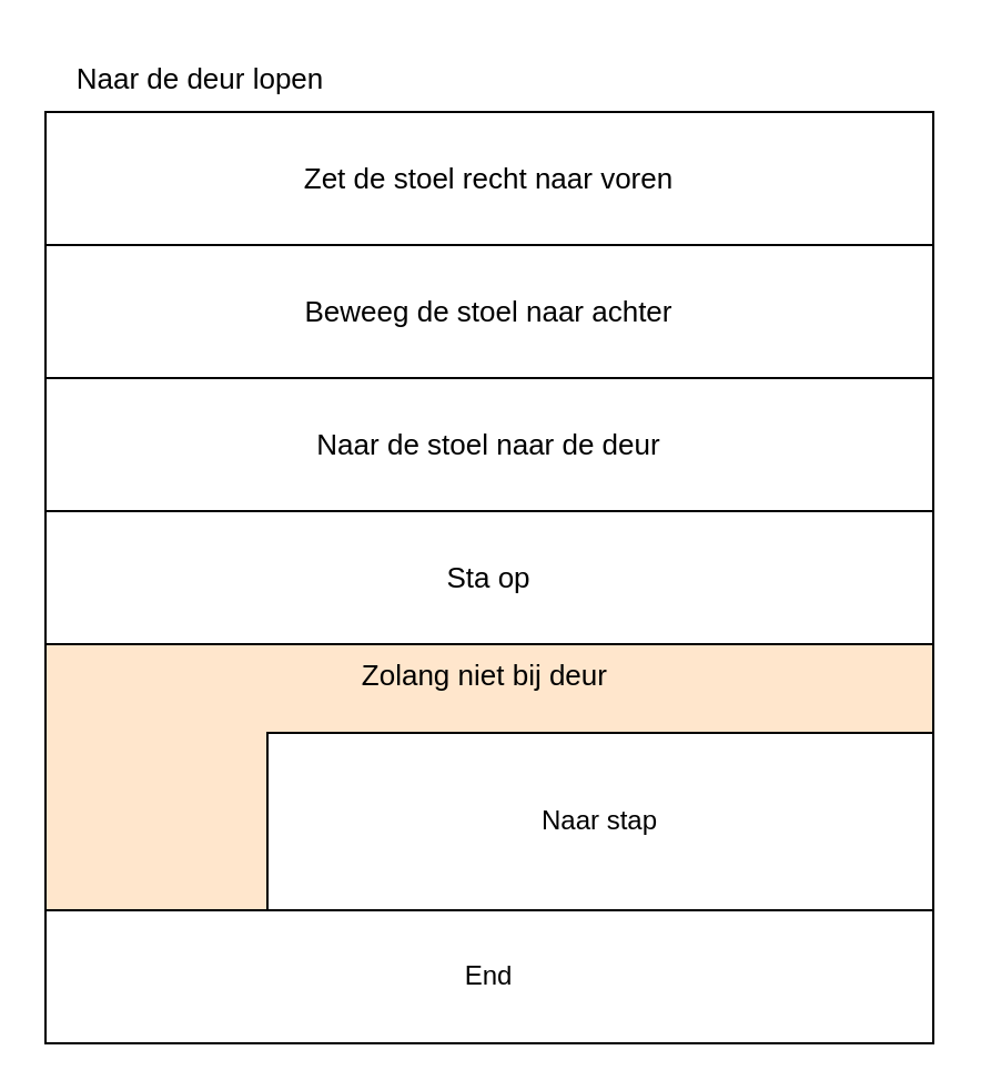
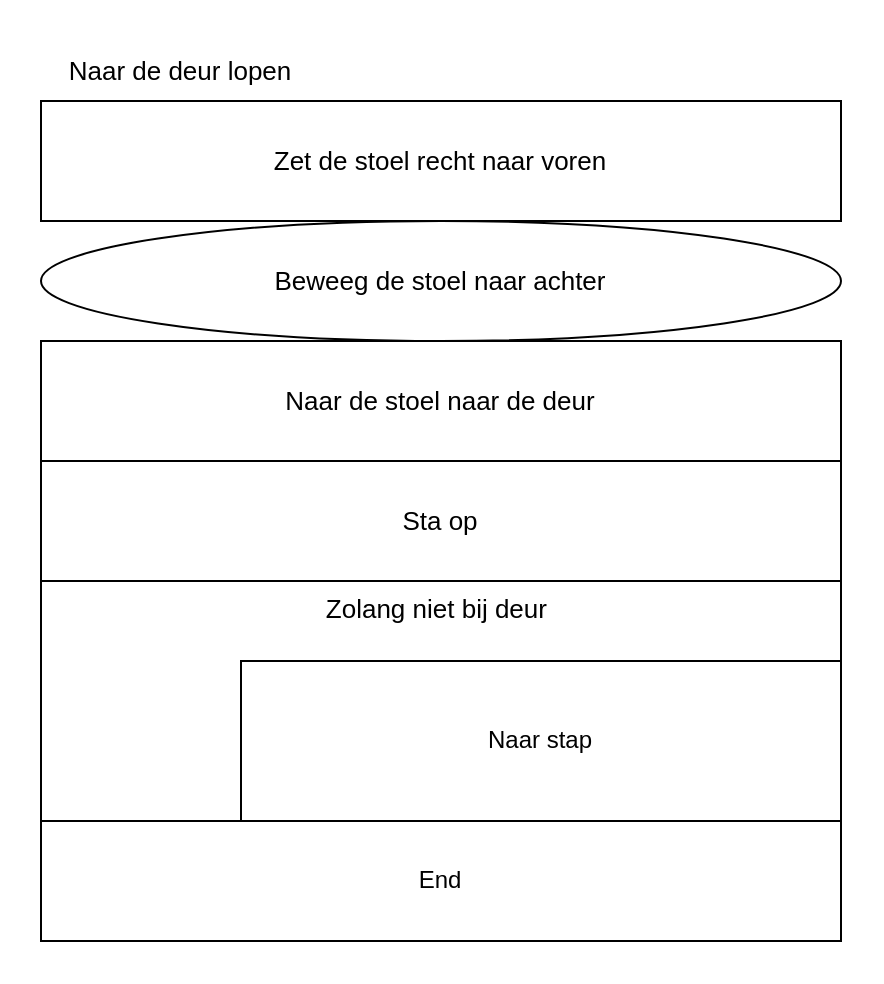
  <mxCell id="0" />
  <mxCell id="1" parent="0" />
  <mxCell id="2" value="&lt;span style=&quot;font-size: 13px&quot;&gt;Zet de stoel recht naar voren&lt;/span&gt;" style="rounded=0;whiteSpace=wrap;html=1;" vertex="1" parent="1"><mxGeometry x="20" y="50" width="400" height="60" as="geometry" /></mxCell>
- <mxCell id="3" value="&lt;font style=&quot;font-size: 13px&quot;&gt;Beweeg de stoel naar achter&lt;/font&gt;" style="rounded=0;whiteSpace=wrap;html=1;" vertex="1" parent="1"><mxGeometry x="20" y="110" width="400" height="60" as="geometry" /></mxCell>
+ <mxCell id="3" value="&lt;font style=&quot;font-size: 13px&quot;&gt;Beweeg de stoel naar achter&lt;/font&gt;" style="ellipse;whiteSpace=wrap;html=1;" vertex="1" parent="1"><mxGeometry x="20" y="110" width="400" height="60" as="geometry" /></mxCell>
  <mxCell id="4" value="&lt;font style=&quot;font-size: 13px&quot;&gt;Naar de stoel naar de deur&lt;/font&gt;" style="rounded=0;whiteSpace=wrap;html=1;" vertex="1" parent="1"><mxGeometry x="20" y="170" width="400" height="60" as="geometry" /></mxCell>
  <mxCell id="5" value="&lt;font style=&quot;font-size: 13px&quot;&gt;Sta op&lt;/font&gt;" style="rounded=0;whiteSpace=wrap;html=1;" vertex="1" parent="1"><mxGeometry x="20" y="230" width="400" height="60" as="geometry" /></mxCell>
- <mxCell id="6" value="&lt;font style=&quot;font-size: 13px&quot;&gt;Zolang niet bij deur&amp;nbsp;&lt;/font&gt;" style="rounded=0;whiteSpace=wrap;html=1;verticalAlign=top;fillColor=#ffe6cc;" vertex="1" parent="1"><mxGeometry x="20" y="290" width="400" height="120" as="geometry" /></mxCell>
+ <mxCell id="6" value="&lt;font style=&quot;font-size: 13px&quot;&gt;Zolang niet bij deur&amp;nbsp;&lt;/font&gt;" style="rounded=0;whiteSpace=wrap;html=1;verticalAlign=top;" vertex="1" parent="1"><mxGeometry x="20" y="290" width="400" height="120" as="geometry" /></mxCell>
  <mxCell id="7" value="Naar stap" style="rounded=0;whiteSpace=wrap;html=1;" vertex="1" parent="1"><mxGeometry x="120" y="330" width="300" height="80" as="geometry" /></mxCell>
  <mxCell id="8" value="End" style="rounded=0;whiteSpace=wrap;html=1;" vertex="1" parent="1"><mxGeometry x="20" y="410" width="400" height="60" as="geometry" /></mxCell>
  <mxCell id="9" value="Naar de deur lopen" style="text;html=1;strokeColor=none;fillColor=none;align=center;verticalAlign=middle;whiteSpace=wrap;rounded=0;fontSize=13;" vertex="1" parent="1"><mxGeometry x="20" y="20" width="140" height="30" as="geometry" /></mxCell>
